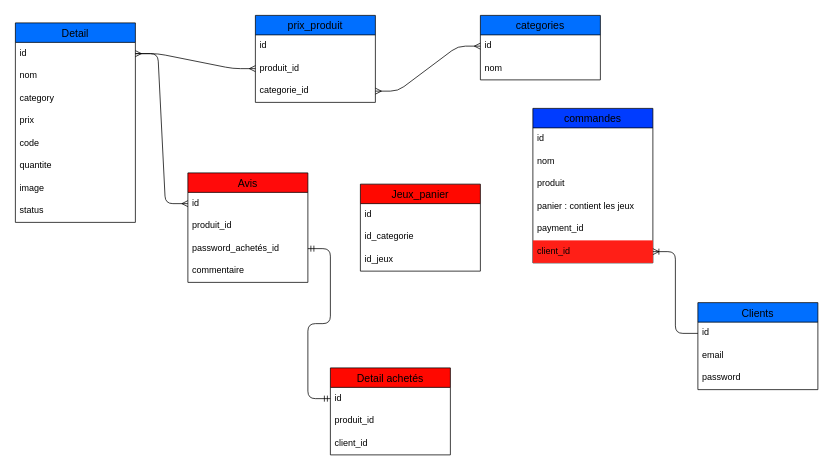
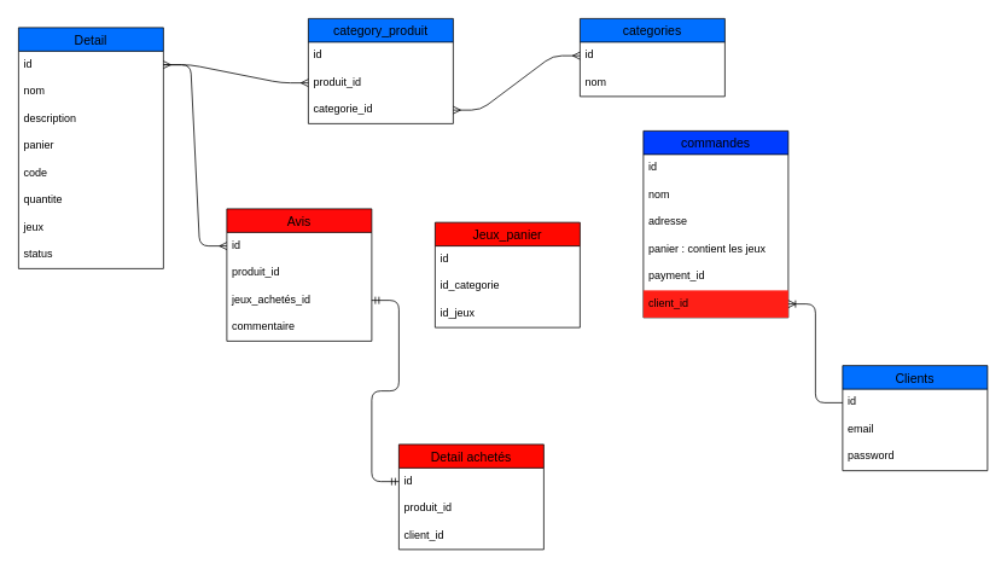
  <mxCell id="0" />
  <mxCell id="1" parent="0" />
  <mxCell id="2" value="Detail" style="swimlane;fontStyle=0;childLayout=stackLayout;horizontal=1;startSize=26;horizontalStack=0;resizeParent=1;resizeParentMax=0;resizeLast=0;collapsible=1;marginBottom=0;align=center;fontSize=14;fillColor=#006FFF;" vertex="1" parent="1"><mxGeometry x="20" y="30" width="160" height="266" as="geometry" /></mxCell>
  <mxCell id="3" value="id" style="text;strokeColor=none;fillColor=none;spacingLeft=4;spacingRight=4;overflow=hidden;rotatable=0;points=[[0,0.5],[1,0.5]];portConstraint=eastwest;fontSize=12;" vertex="1" parent="2"><mxGeometry y="26" width="160" height="30" as="geometry" /></mxCell>
  <mxCell id="4" value="nom" style="text;strokeColor=none;fillColor=none;spacingLeft=4;spacingRight=4;overflow=hidden;rotatable=0;points=[[0,0.5],[1,0.5]];portConstraint=eastwest;fontSize=12;" vertex="1" parent="2"><mxGeometry y="56" width="160" height="30" as="geometry" /></mxCell>
- <mxCell id="5" value="category" style="text;strokeColor=none;fillColor=none;spacingLeft=4;spacingRight=4;overflow=hidden;rotatable=0;points=[[0,0.5],[1,0.5]];portConstraint=eastwest;fontSize=12;" vertex="1" parent="2"><mxGeometry y="86" width="160" height="30" as="geometry" /></mxCell>
- <mxCell id="6" value="prix" style="text;strokeColor=none;fillColor=none;spacingLeft=4;spacingRight=4;overflow=hidden;rotatable=0;points=[[0,0.5],[1,0.5]];portConstraint=eastwest;fontSize=12;" vertex="1" parent="2"><mxGeometry y="116" width="160" height="30" as="geometry" /></mxCell>
+ <mxCell id="5" value="description" style="text;strokeColor=none;fillColor=none;spacingLeft=4;spacingRight=4;overflow=hidden;rotatable=0;points=[[0,0.5],[1,0.5]];portConstraint=eastwest;fontSize=12;" vertex="1" parent="2"><mxGeometry y="86" width="160" height="30" as="geometry" /></mxCell>
+ <mxCell id="6" value="panier" style="text;strokeColor=none;fillColor=none;spacingLeft=4;spacingRight=4;overflow=hidden;rotatable=0;points=[[0,0.5],[1,0.5]];portConstraint=eastwest;fontSize=12;" vertex="1" parent="2"><mxGeometry y="116" width="160" height="30" as="geometry" /></mxCell>
  <mxCell id="7" value="code" style="text;strokeColor=none;fillColor=none;spacingLeft=4;spacingRight=4;overflow=hidden;rotatable=0;points=[[0,0.5],[1,0.5]];portConstraint=eastwest;fontSize=12;" vertex="1" parent="2"><mxGeometry y="146" width="160" height="30" as="geometry" /></mxCell>
  <mxCell id="8" value="quantite" style="text;strokeColor=none;fillColor=none;spacingLeft=4;spacingRight=4;overflow=hidden;rotatable=0;points=[[0,0.5],[1,0.5]];portConstraint=eastwest;fontSize=12;" vertex="1" parent="2"><mxGeometry y="176" width="160" height="30" as="geometry" /></mxCell>
- <mxCell id="9" value="image" style="text;strokeColor=none;fillColor=none;spacingLeft=4;spacingRight=4;overflow=hidden;rotatable=0;points=[[0,0.5],[1,0.5]];portConstraint=eastwest;fontSize=12;" vertex="1" parent="2"><mxGeometry y="206" width="160" height="30" as="geometry" /></mxCell>
+ <mxCell id="9" value="jeux" style="text;strokeColor=none;fillColor=none;spacingLeft=4;spacingRight=4;overflow=hidden;rotatable=0;points=[[0,0.5],[1,0.5]];portConstraint=eastwest;fontSize=12;" vertex="1" parent="2"><mxGeometry y="206" width="160" height="30" as="geometry" /></mxCell>
  <mxCell id="10" value="status" style="text;strokeColor=none;fillColor=none;spacingLeft=4;spacingRight=4;overflow=hidden;rotatable=0;points=[[0,0.5],[1,0.5]];portConstraint=eastwest;fontSize=12;" vertex="1" parent="2"><mxGeometry y="236" width="160" height="30" as="geometry" /></mxCell>
- <mxCell id="11" value="prix_produit" style="swimlane;fontStyle=0;childLayout=stackLayout;horizontal=1;startSize=26;horizontalStack=0;resizeParent=1;resizeParentMax=0;resizeLast=0;collapsible=1;marginBottom=0;align=center;fontSize=14;fillColor=#006FFF;" vertex="1" parent="1"><mxGeometry x="340" y="20" width="160" height="116" as="geometry" /></mxCell>
+ <mxCell id="11" value="category_produit" style="swimlane;fontStyle=0;childLayout=stackLayout;horizontal=1;startSize=26;horizontalStack=0;resizeParent=1;resizeParentMax=0;resizeLast=0;collapsible=1;marginBottom=0;align=center;fontSize=14;fillColor=#006FFF;" vertex="1" parent="1"><mxGeometry x="340" y="20" width="160" height="116" as="geometry" /></mxCell>
  <mxCell id="12" value="id" style="text;strokeColor=none;fillColor=none;spacingLeft=4;spacingRight=4;overflow=hidden;rotatable=0;points=[[0,0.5],[1,0.5]];portConstraint=eastwest;fontSize=12;" vertex="1" parent="11"><mxGeometry y="26" width="160" height="30" as="geometry" /></mxCell>
  <mxCell id="13" value="produit_id" style="text;strokeColor=none;fillColor=none;spacingLeft=4;spacingRight=4;overflow=hidden;rotatable=0;points=[[0,0.5],[1,0.5]];portConstraint=eastwest;fontSize=12;" vertex="1" parent="11"><mxGeometry y="56" width="160" height="30" as="geometry" /></mxCell>
  <mxCell id="14" value="categorie_id" style="text;strokeColor=none;fillColor=none;spacingLeft=4;spacingRight=4;overflow=hidden;rotatable=0;points=[[0,0.5],[1,0.5]];portConstraint=eastwest;fontSize=12;" vertex="1" parent="11"><mxGeometry y="86" width="160" height="30" as="geometry" /></mxCell>
  <mxCell id="15" value="categories" style="swimlane;fontStyle=0;childLayout=stackLayout;horizontal=1;startSize=26;horizontalStack=0;resizeParent=1;resizeParentMax=0;resizeLast=0;collapsible=1;marginBottom=0;align=center;fontSize=14;fillColor=#006FFF;" vertex="1" parent="1"><mxGeometry x="640" y="20" width="160" height="86" as="geometry" /></mxCell>
  <mxCell id="16" value="id" style="text;strokeColor=none;fillColor=none;spacingLeft=4;spacingRight=4;overflow=hidden;rotatable=0;points=[[0,0.5],[1,0.5]];portConstraint=eastwest;fontSize=12;" vertex="1" parent="15"><mxGeometry y="26" width="160" height="30" as="geometry" /></mxCell>
  <mxCell id="17" value="nom" style="text;strokeColor=none;fillColor=none;spacingLeft=4;spacingRight=4;overflow=hidden;rotatable=0;points=[[0,0.5],[1,0.5]];portConstraint=eastwest;fontSize=12;" vertex="1" parent="15"><mxGeometry y="56" width="160" height="30" as="geometry" /></mxCell>
  <mxCell id="18" value="" style="edgeStyle=entityRelationEdgeStyle;fontSize=12;html=1;endArrow=ERmany;startArrow=ERmany;exitX=1;exitY=0.5;exitDx=0;exitDy=0;entryX=0;entryY=0.5;entryDx=0;entryDy=0;" edge="1" parent="1" source="3" target="13"><mxGeometry width="100" height="100" relative="1" as="geometry"><mxPoint x="560" y="260" as="sourcePoint" /><mxPoint x="660" y="160" as="targetPoint" /></mxGeometry></mxCell>
  <mxCell id="19" value="" style="edgeStyle=entityRelationEdgeStyle;fontSize=12;html=1;endArrow=ERmany;startArrow=ERmany;entryX=0;entryY=0.5;entryDx=0;entryDy=0;" edge="1" parent="1" source="14" target="16"><mxGeometry width="100" height="100" relative="1" as="geometry"><mxPoint x="560" y="260" as="sourcePoint" /><mxPoint x="660" y="160" as="targetPoint" /></mxGeometry></mxCell>
  <mxCell id="20" value="Avis" style="swimlane;fontStyle=0;childLayout=stackLayout;horizontal=1;startSize=26;horizontalStack=0;resizeParent=1;resizeParentMax=0;resizeLast=0;collapsible=1;marginBottom=0;align=center;fontSize=14;fillColor=#FF0A0A;" vertex="1" parent="1"><mxGeometry x="250" y="230" width="160" height="146" as="geometry" /></mxCell>
  <mxCell id="21" value="id" style="text;strokeColor=none;fillColor=none;spacingLeft=4;spacingRight=4;overflow=hidden;rotatable=0;points=[[0,0.5],[1,0.5]];portConstraint=eastwest;fontSize=12;" vertex="1" parent="20"><mxGeometry y="26" width="160" height="30" as="geometry" /></mxCell>
  <mxCell id="22" value="produit_id" style="text;strokeColor=none;fillColor=none;spacingLeft=4;spacingRight=4;overflow=hidden;rotatable=0;points=[[0,0.5],[1,0.5]];portConstraint=eastwest;fontSize=12;" vertex="1" parent="20"><mxGeometry y="56" width="160" height="30" as="geometry" /></mxCell>
- <mxCell id="23" value="password_achetés_id" style="text;strokeColor=none;fillColor=none;spacingLeft=4;spacingRight=4;overflow=hidden;rotatable=0;points=[[0,0.5],[1,0.5]];portConstraint=eastwest;fontSize=12;" vertex="1" parent="20"><mxGeometry y="86" width="160" height="30" as="geometry" /></mxCell>
+ <mxCell id="23" value="jeux_achetés_id" style="text;strokeColor=none;fillColor=none;spacingLeft=4;spacingRight=4;overflow=hidden;rotatable=0;points=[[0,0.5],[1,0.5]];portConstraint=eastwest;fontSize=12;" vertex="1" parent="20"><mxGeometry y="86" width="160" height="30" as="geometry" /></mxCell>
  <mxCell id="24" value="commentaire" style="text;strokeColor=none;fillColor=none;spacingLeft=4;spacingRight=4;overflow=hidden;rotatable=0;points=[[0,0.5],[1,0.5]];portConstraint=eastwest;fontSize=12;" vertex="1" parent="20"><mxGeometry y="116" width="160" height="30" as="geometry" /></mxCell>
  <mxCell id="25" value="Clients" style="swimlane;fontStyle=0;childLayout=stackLayout;horizontal=1;startSize=26;horizontalStack=0;resizeParent=1;resizeParentMax=0;resizeLast=0;collapsible=1;marginBottom=0;align=center;fontSize=14;fillColor=#006FFF;" vertex="1" parent="1"><mxGeometry x="930" y="403" width="160" height="116" as="geometry" /></mxCell>
  <mxCell id="26" value="id" style="text;strokeColor=none;fillColor=none;spacingLeft=4;spacingRight=4;overflow=hidden;rotatable=0;points=[[0,0.5],[1,0.5]];portConstraint=eastwest;fontSize=12;" vertex="1" parent="25"><mxGeometry y="26" width="160" height="30" as="geometry" /></mxCell>
  <mxCell id="27" value="email" style="text;strokeColor=none;fillColor=none;spacingLeft=4;spacingRight=4;overflow=hidden;rotatable=0;points=[[0,0.5],[1,0.5]];portConstraint=eastwest;fontSize=12;" vertex="1" parent="25"><mxGeometry y="56" width="160" height="30" as="geometry" /></mxCell>
  <mxCell id="28" value="password" style="text;strokeColor=none;fillColor=none;spacingLeft=4;spacingRight=4;overflow=hidden;rotatable=0;points=[[0,0.5],[1,0.5]];portConstraint=eastwest;fontSize=12;" vertex="1" parent="25"><mxGeometry y="86" width="160" height="30" as="geometry" /></mxCell>
  <mxCell id="29" value="commandes" style="swimlane;fontStyle=0;childLayout=stackLayout;horizontal=1;startSize=26;horizontalStack=0;resizeParent=1;resizeParentMax=0;resizeLast=0;collapsible=1;marginBottom=0;align=center;fontSize=14;fillColor=#003CFF;" vertex="1" parent="1"><mxGeometry x="710" y="144" width="160" height="206" as="geometry" /></mxCell>
  <mxCell id="30" value="id" style="text;strokeColor=none;fillColor=none;spacingLeft=4;spacingRight=4;overflow=hidden;rotatable=0;points=[[0,0.5],[1,0.5]];portConstraint=eastwest;fontSize=12;" vertex="1" parent="29"><mxGeometry y="26" width="160" height="30" as="geometry" /></mxCell>
  <mxCell id="31" value="nom" style="text;strokeColor=none;fillColor=none;spacingLeft=4;spacingRight=4;overflow=hidden;rotatable=0;points=[[0,0.5],[1,0.5]];portConstraint=eastwest;fontSize=12;" vertex="1" parent="29"><mxGeometry y="56" width="160" height="30" as="geometry" /></mxCell>
- <mxCell id="32" value="produit" style="text;strokeColor=none;fillColor=none;spacingLeft=4;spacingRight=4;overflow=hidden;rotatable=0;points=[[0,0.5],[1,0.5]];portConstraint=eastwest;fontSize=12;" vertex="1" parent="29"><mxGeometry y="86" width="160" height="30" as="geometry" /></mxCell>
+ <mxCell id="32" value="adresse" style="text;strokeColor=none;fillColor=none;spacingLeft=4;spacingRight=4;overflow=hidden;rotatable=0;points=[[0,0.5],[1,0.5]];portConstraint=eastwest;fontSize=12;" vertex="1" parent="29"><mxGeometry y="86" width="160" height="30" as="geometry" /></mxCell>
  <mxCell id="33" value="panier : contient les jeux&#10;" style="text;strokeColor=none;fillColor=none;spacingLeft=4;spacingRight=4;overflow=hidden;rotatable=0;points=[[0,0.5],[1,0.5]];portConstraint=eastwest;fontSize=12;" vertex="1" parent="29"><mxGeometry y="116" width="160" height="30" as="geometry" /></mxCell>
  <mxCell id="34" value="payment_id" style="text;strokeColor=none;fillColor=none;spacingLeft=4;spacingRight=4;overflow=hidden;rotatable=0;points=[[0,0.5],[1,0.5]];portConstraint=eastwest;fontSize=12;" vertex="1" parent="29"><mxGeometry y="146" width="160" height="30" as="geometry" /></mxCell>
  <mxCell id="35" value="client_id" style="text;strokeColor=none;fillColor=#FF1F17;spacingLeft=4;spacingRight=4;overflow=hidden;rotatable=0;points=[[0,0.5],[1,0.5]];portConstraint=eastwest;fontSize=12;" vertex="1" parent="29"><mxGeometry y="176" width="160" height="30" as="geometry" /></mxCell>
  <mxCell id="36" value="" style="edgeStyle=entityRelationEdgeStyle;fontSize=12;html=1;endArrow=ERmany;entryX=0;entryY=0.5;entryDx=0;entryDy=0;exitX=1;exitY=0.5;exitDx=0;exitDy=0;" edge="1" parent="1" source="3" target="21"><mxGeometry width="100" height="100" relative="1" as="geometry"><mxPoint x="260" y="210" as="sourcePoint" /><mxPoint x="650" y="180" as="targetPoint" /></mxGeometry></mxCell>
  <mxCell id="37" value="Detail achetés" style="swimlane;fontStyle=0;childLayout=stackLayout;horizontal=1;startSize=26;horizontalStack=0;resizeParent=1;resizeParentMax=0;resizeLast=0;collapsible=1;marginBottom=0;align=center;fontSize=14;fillColor=#FF0800;" vertex="1" parent="1"><mxGeometry x="440" y="490" width="160" height="116" as="geometry" /></mxCell>
  <mxCell id="38" value="id" style="text;strokeColor=none;fillColor=none;spacingLeft=4;spacingRight=4;overflow=hidden;rotatable=0;points=[[0,0.5],[1,0.5]];portConstraint=eastwest;fontSize=12;" vertex="1" parent="37"><mxGeometry y="26" width="160" height="30" as="geometry" /></mxCell>
  <mxCell id="39" value="produit_id" style="text;strokeColor=none;fillColor=none;spacingLeft=4;spacingRight=4;overflow=hidden;rotatable=0;points=[[0,0.5],[1,0.5]];portConstraint=eastwest;fontSize=12;" vertex="1" parent="37"><mxGeometry y="56" width="160" height="30" as="geometry" /></mxCell>
  <mxCell id="40" value="client_id" style="text;strokeColor=none;fillColor=none;spacingLeft=4;spacingRight=4;overflow=hidden;rotatable=0;points=[[0,0.5],[1,0.5]];portConstraint=eastwest;fontSize=12;" vertex="1" parent="37"><mxGeometry y="86" width="160" height="30" as="geometry" /></mxCell>
  <mxCell id="41" value="" style="edgeStyle=entityRelationEdgeStyle;fontSize=12;html=1;endArrow=ERoneToMany;entryX=1;entryY=0.5;entryDx=0;entryDy=0;exitX=0;exitY=0.5;exitDx=0;exitDy=0;fillColor=#1BFF0A;" edge="1" parent="1" source="26" target="35"><mxGeometry width="100" height="100" relative="1" as="geometry"><mxPoint x="730" y="470" as="sourcePoint" /><mxPoint x="890" y="350" as="targetPoint" /></mxGeometry></mxCell>
  <mxCell id="42" value="" style="edgeStyle=entityRelationEdgeStyle;fontSize=12;html=1;endArrow=ERmandOne;startArrow=ERmandOne;exitX=0;exitY=0.5;exitDx=0;exitDy=0;entryX=1;entryY=0.5;entryDx=0;entryDy=0;" edge="1" parent="1" source="38" target="23"><mxGeometry width="100" height="100" relative="1" as="geometry"><mxPoint x="570" y="330" as="sourcePoint" /><mxPoint x="670" y="230" as="targetPoint" /></mxGeometry></mxCell>
  <mxCell id="43" value="Jeux_panier" style="swimlane;fontStyle=0;childLayout=stackLayout;horizontal=1;startSize=26;horizontalStack=0;resizeParent=1;resizeParentMax=0;resizeLast=0;collapsible=1;marginBottom=0;align=center;fontSize=14;fillColor=#FF0800;" vertex="1" parent="1"><mxGeometry x="480" y="245" width="160" height="116" as="geometry"><mxRectangle x="480" y="315" width="120" height="26" as="alternateBounds" /></mxGeometry></mxCell>
  <mxCell id="44" value="id&#10;" style="text;strokeColor=none;fillColor=none;spacingLeft=4;spacingRight=4;overflow=hidden;rotatable=0;points=[[0,0.5],[1,0.5]];portConstraint=eastwest;fontSize=12;" vertex="1" parent="43"><mxGeometry y="26" width="160" height="30" as="geometry" /></mxCell>
  <mxCell id="45" value="id_categorie" style="text;strokeColor=none;fillColor=none;spacingLeft=4;spacingRight=4;overflow=hidden;rotatable=0;points=[[0,0.5],[1,0.5]];portConstraint=eastwest;fontSize=12;" vertex="1" parent="43"><mxGeometry y="56" width="160" height="30" as="geometry" /></mxCell>
  <mxCell id="46" value="id_jeux" style="text;strokeColor=none;fillColor=none;spacingLeft=4;spacingRight=4;overflow=hidden;rotatable=0;points=[[0,0.5],[1,0.5]];portConstraint=eastwest;fontSize=12;" vertex="1" parent="43"><mxGeometry y="86" width="160" height="30" as="geometry" /></mxCell>
